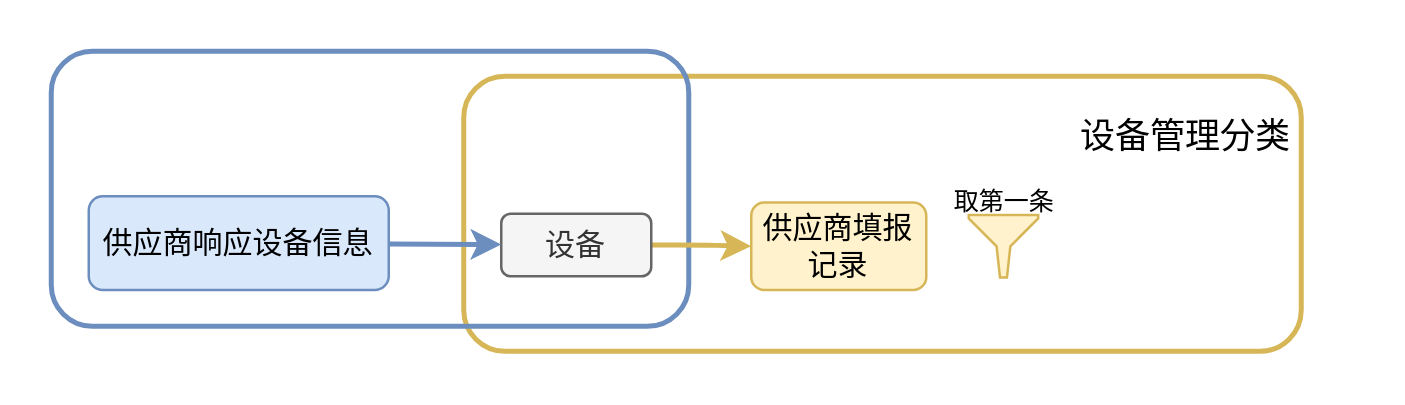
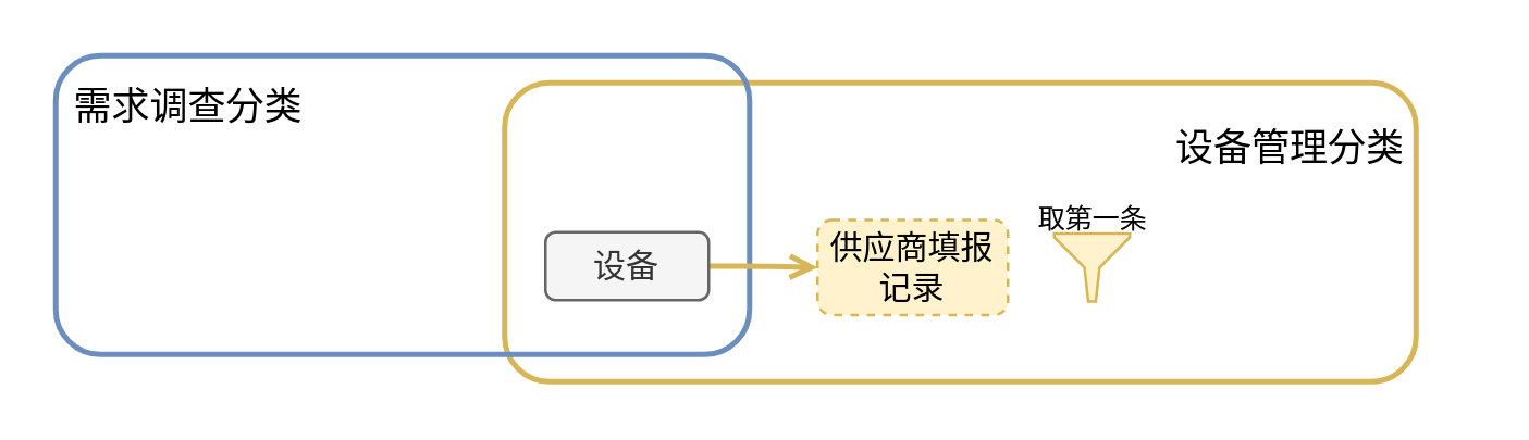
  <mxCell id="0" />
  <mxCell id="1" parent="0" />
  <mxCell id="2" value="" style="rounded=1;whiteSpace=wrap;html=1;fillColor=none;strokeColor=#d6b656;fontFamily=仿宋;strokeWidth=2;" vertex="1" parent="1"><mxGeometry x="185" y="30" width="335" height="110" as="geometry" /></mxCell>
  <mxCell id="3" value="" style="rounded=1;whiteSpace=wrap;html=1;fillColor=none;strokeColor=#6c8ebf;fontFamily=仿宋;strokeWidth=2;" vertex="1" parent="1"><mxGeometry x="20" y="20" width="255" height="110" as="geometry" /></mxCell>
- <mxCell id="4" style="edgeStyle=orthogonalEdgeStyle;html=1;exitX=1;exitY=0.5;exitDx=0;exitDy=0;entryX=0;entryY=0.5;entryDx=0;entryDy=0;fillColor=#fff2cc;strokeColor=#d6b656;strokeWidth=2;" edge="1" parent="1" source="5" target="10"><mxGeometry relative="1" as="geometry" /></mxCell>
+ <mxCell id="4" style="edgeStyle=orthogonalEdgeStyle;html=1;exitX=1;exitY=0.5;exitDx=0;exitDy=0;entryX=0;entryY=0.5;entryDx=0;entryDy=0;fillColor=#fff2cc;strokeColor=#d6b656;strokeWidth=2;endArrow=open;" edge="1" parent="1" source="5" target="10"><mxGeometry relative="1" as="geometry" /></mxCell>
  <mxCell id="5" value="设备" style="rounded=1;whiteSpace=wrap;html=1;fillColor=#f5f5f5;fontColor=#333333;strokeColor=#666666;fontFamily=仿宋;" vertex="1" parent="1"><mxGeometry x="200" y="85" width="60" height="25" as="geometry" /></mxCell>
- <mxCell id="6" style="edgeStyle=none;html=1;fillColor=#dae8fc;strokeColor=#6c8ebf;fontFamily=仿宋;strokeWidth=2;" edge="1" parent="1" source="7" target="5"><mxGeometry relative="1" as="geometry" /></mxCell>
- <mxCell id="7" value="供应商响应设备信息" style="rounded=1;whiteSpace=wrap;html=1;fillColor=#dae8fc;strokeColor=#6c8ebf;fontFamily=仿宋;" vertex="1" parent="1"><mxGeometry x="35" y="78" width="120" height="37.5" as="geometry" /></mxCell>
+ <mxCell id="8" value="需求调查&lt;span style=&quot;background-color: transparent;&quot;&gt;分类&lt;/span&gt;" style="text;html=1;align=left;verticalAlign=middle;resizable=0;points=[];autosize=1;strokeColor=none;fillColor=none;fontFamily=黑体;fontSize=14;" vertex="1" parent="1"><mxGeometry x="25" y="25" width="110" height="30" as="geometry" /></mxCell>
  <mxCell id="9" value="设备管理&lt;span style=&quot;background-color: transparent;&quot;&gt;分类&lt;/span&gt;" style="text;html=1;align=left;verticalAlign=middle;resizable=0;points=[];autosize=1;strokeColor=none;fillColor=none;fontFamily=黑体;fontSize=14;" vertex="1" parent="1"><mxGeometry x="430" y="40" width="110" height="30" as="geometry" /></mxCell>
- <mxCell id="10" value="供应商填报记录" style="rounded=1;fillColor=#fff2cc;strokeColor=#d6b656;fontFamily=仿宋;fontColor=default;whiteSpace=wrap;html=1;" vertex="1" parent="1"><mxGeometry x="300" y="80.5" width="70" height="35" as="geometry" /></mxCell>
+ <mxCell id="10" value="供应商填报记录" style="rounded=1;fillColor=#fff2cc;strokeColor=#d6b656;fontFamily=仿宋;fontColor=default;whiteSpace=wrap;html=1;dashed=1;" vertex="1" parent="1"><mxGeometry x="300" y="80.5" width="70" height="35" as="geometry" /></mxCell>
  <mxCell id="11" value="" style="sketch=0;aspect=fixed;pointerEvents=1;shadow=0;dashed=0;html=1;strokeColor=#d6b656;labelPosition=center;verticalLabelPosition=bottom;verticalAlign=top;align=center;fillColor=#fff2cc;shape=mxgraph.mscae.enterprise.filter" vertex="1" parent="1"><mxGeometry x="387" y="85.5" width="27.78" height="25" as="geometry" /></mxCell>
  <mxCell id="12" value="取第一条" style="text;html=1;align=center;verticalAlign=middle;resizable=0;points=[];autosize=1;strokeColor=none;fillColor=none;fontFamily=仿宋;fontSize=10;" vertex="1" parent="1"><mxGeometry x="370.89" y="65" width="60" height="30" as="geometry" /></mxCell>
